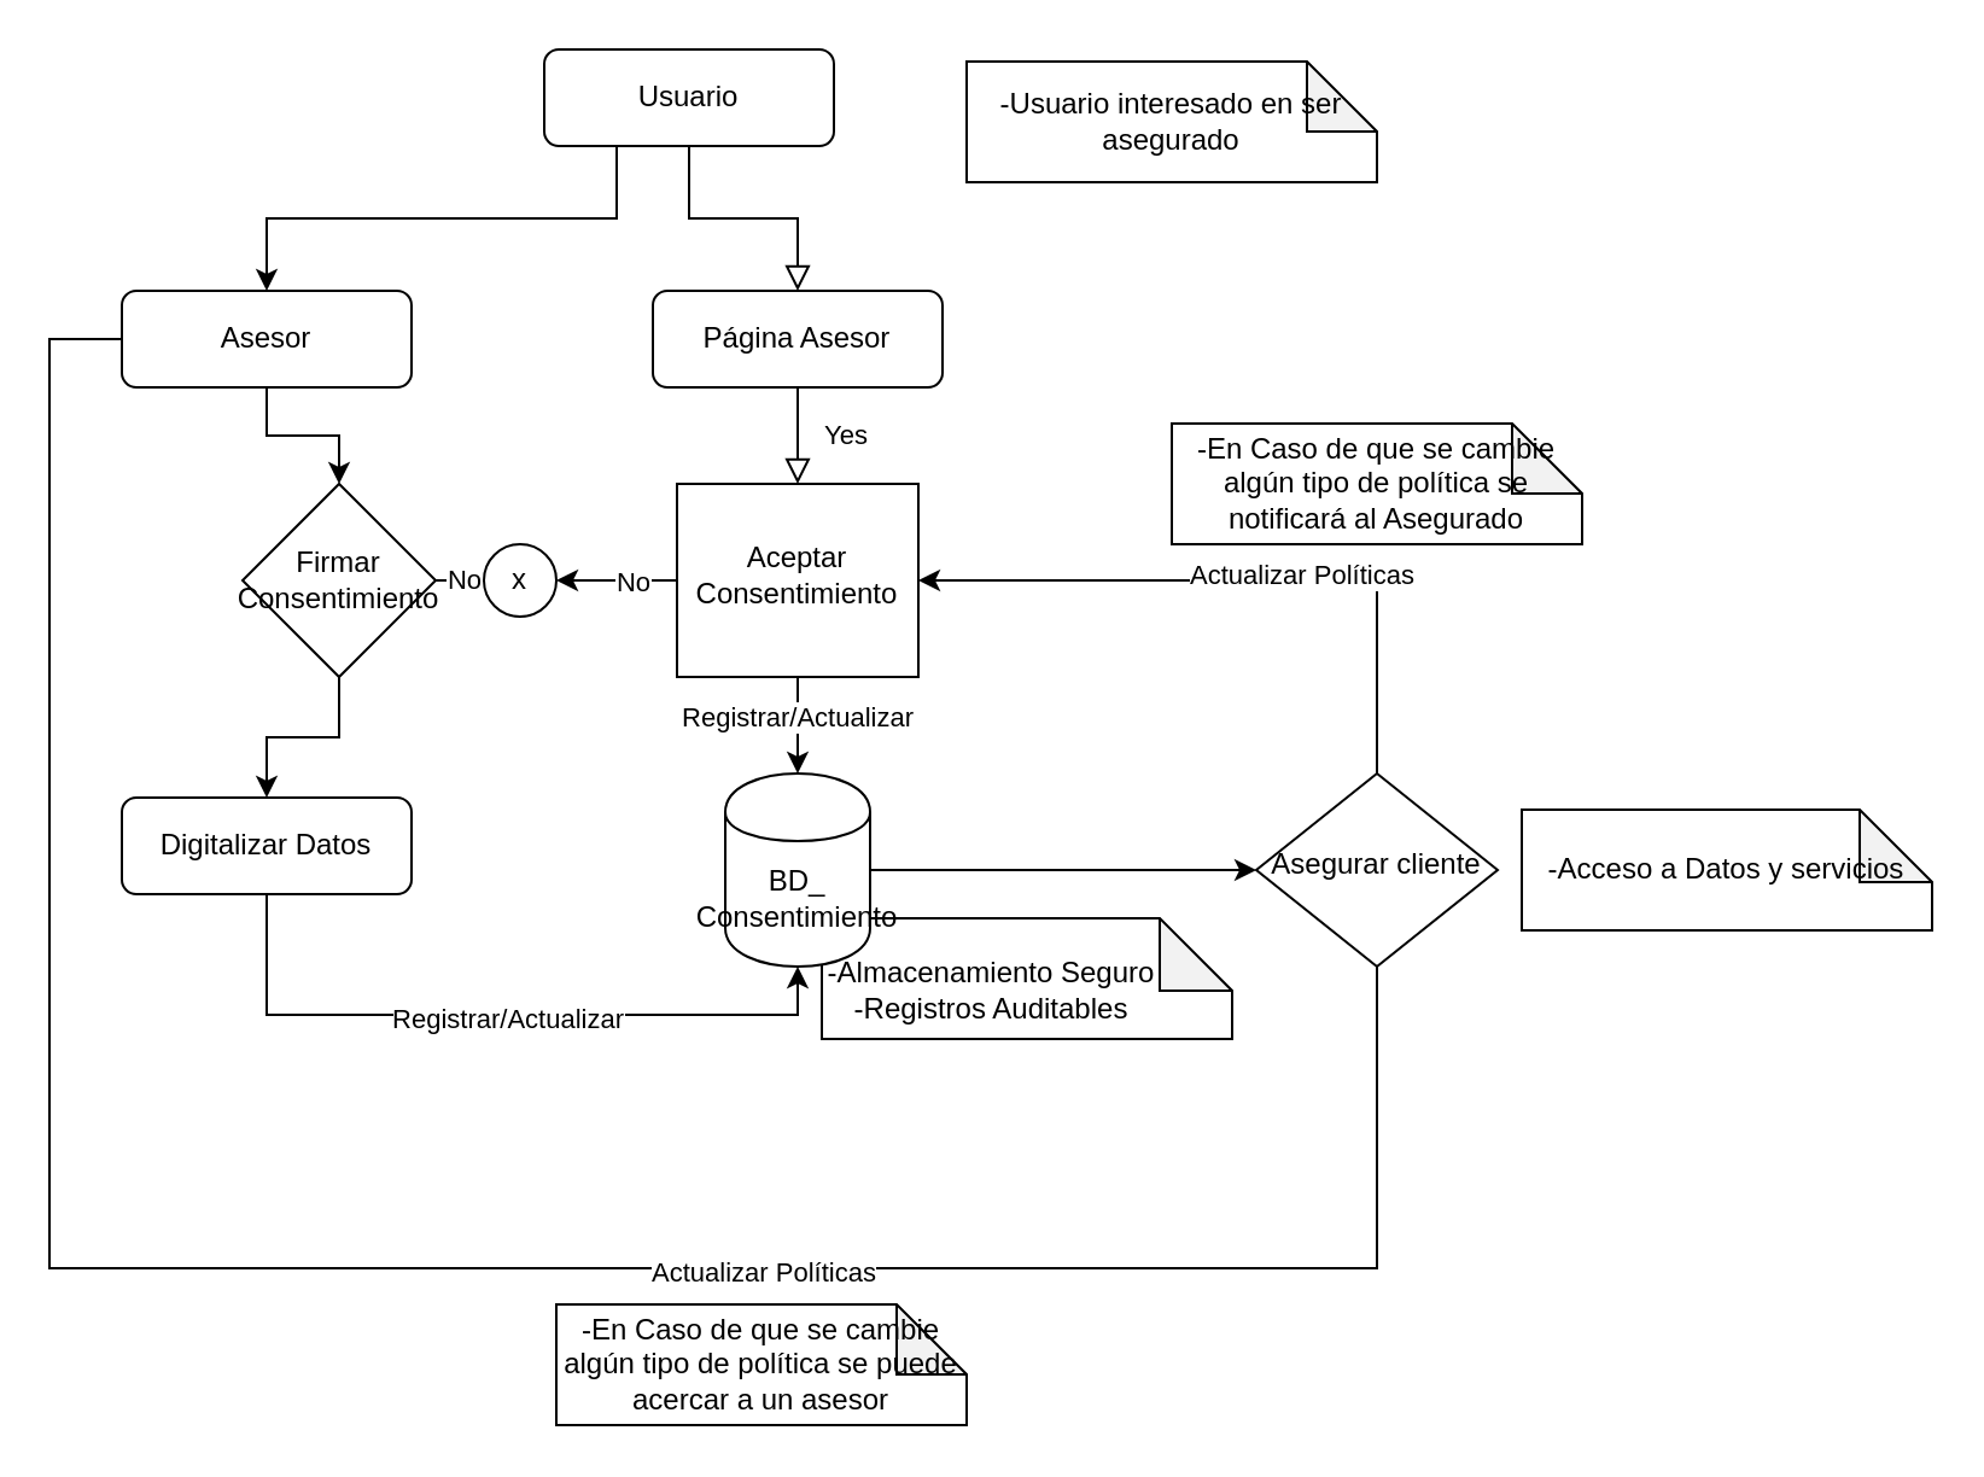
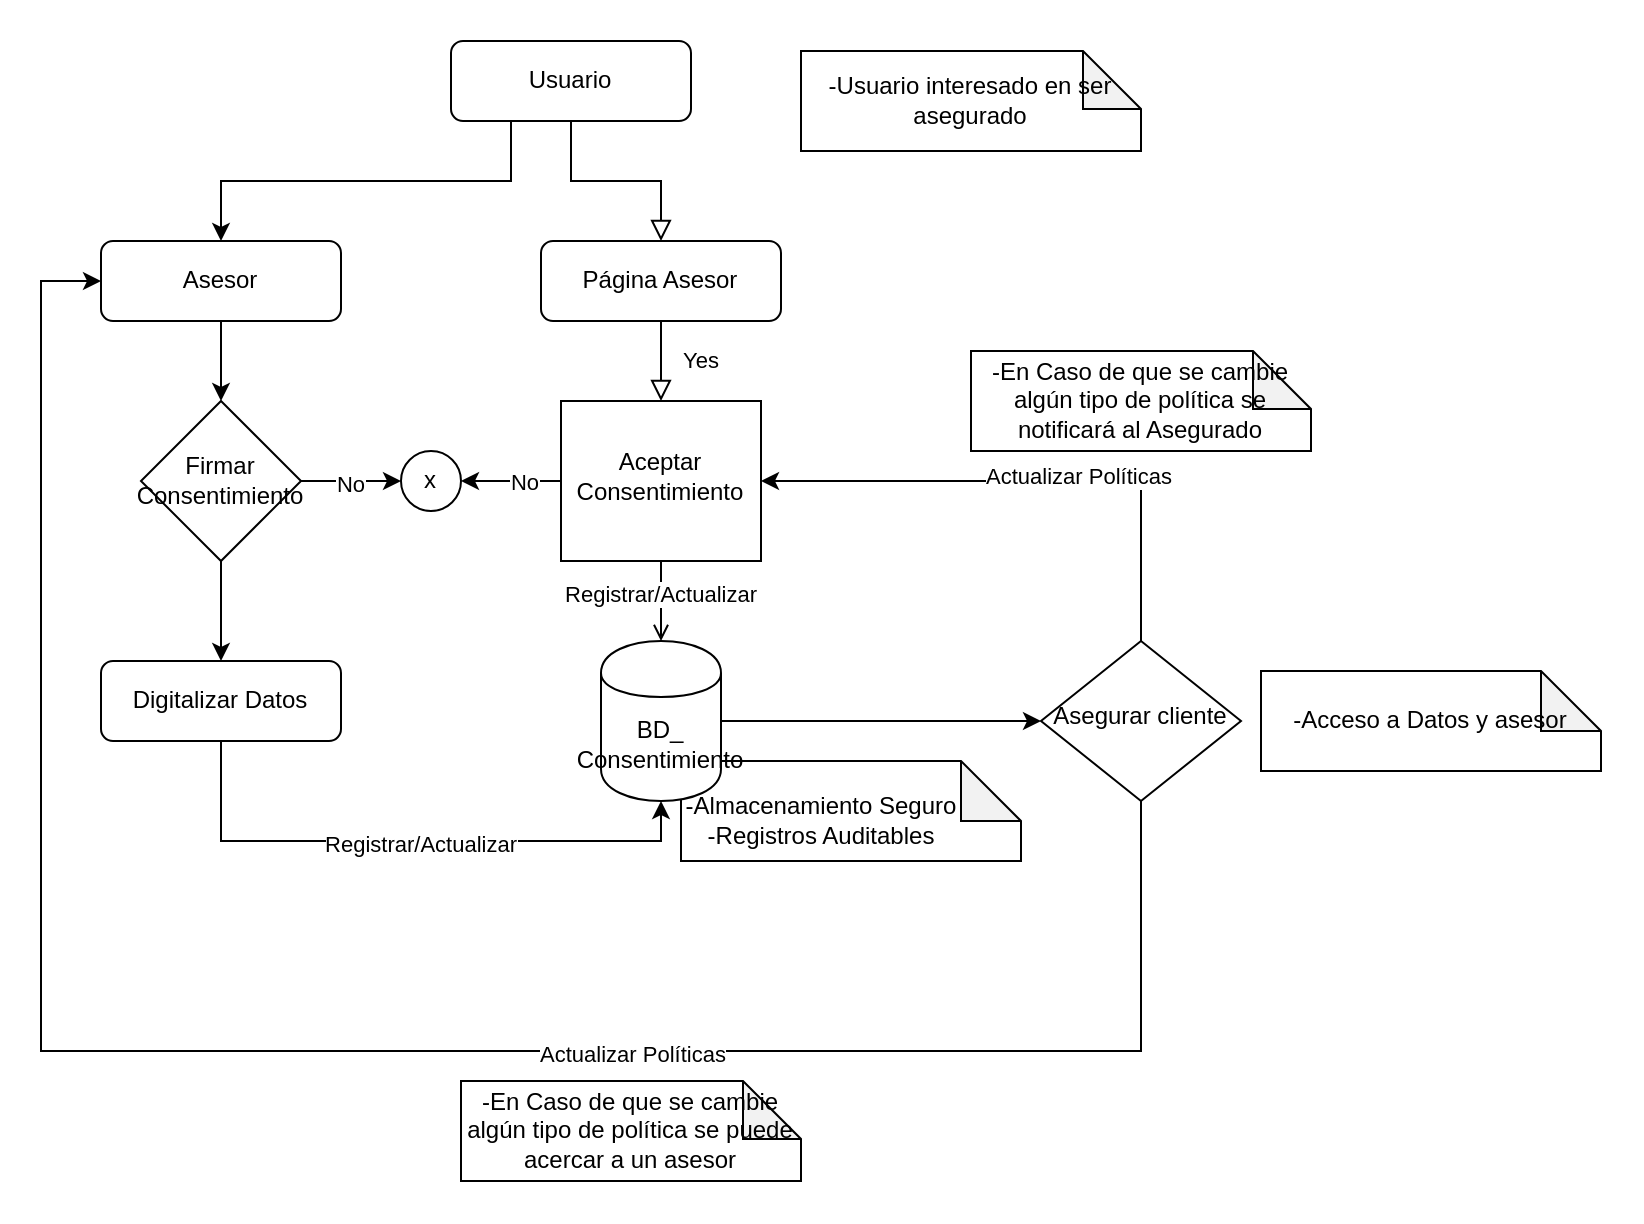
  <mxCell id="0" />
  <mxCell id="1" parent="0" />
  <mxCell id="2" value="" style="shape=note;whiteSpace=wrap;html=1;backgroundOutline=1;darkOpacity=0.05;" vertex="1" parent="1"><mxGeometry x="340" y="380" width="170" height="50" as="geometry" /></mxCell>
  <mxCell id="3" value="" style="rounded=0;html=1;jettySize=auto;orthogonalLoop=1;fontSize=11;endArrow=block;endFill=0;endSize=8;strokeWidth=1;shadow=0;labelBackgroundColor=none;edgeStyle=orthogonalEdgeStyle;entryX=0.5;entryY=0;entryDx=0;entryDy=0;" parent="1" source="5" target="14" edge="1"><mxGeometry relative="1" as="geometry"><mxPoint x="330" y="110" as="targetPoint" /></mxGeometry></mxCell>
  <mxCell id="4" style="edgeStyle=orthogonalEdgeStyle;rounded=0;orthogonalLoop=1;jettySize=auto;html=1;exitX=0.25;exitY=1;exitDx=0;exitDy=0;entryX=0.5;entryY=0;entryDx=0;entryDy=0;" parent="1" source="5" target="13" edge="1"><mxGeometry relative="1" as="geometry" /></mxCell>
  <mxCell id="5" value="Usuario" style="rounded=1;whiteSpace=wrap;html=1;fontSize=12;glass=0;strokeWidth=1;shadow=0;" parent="1" vertex="1"><mxGeometry x="225" y="20" width="120" height="40" as="geometry" /></mxCell>
  <mxCell id="6" value="Yes" style="rounded=0;html=1;jettySize=auto;orthogonalLoop=1;fontSize=11;endArrow=block;endFill=0;endSize=8;strokeWidth=1;shadow=0;labelBackgroundColor=none;edgeStyle=orthogonalEdgeStyle;exitX=0.5;exitY=1;exitDx=0;exitDy=0;" parent="1" source="14" target="11" edge="1"><mxGeometry y="20" relative="1" as="geometry"><mxPoint as="offset" /><mxPoint x="330" y="190" as="sourcePoint" /></mxGeometry></mxCell>
- <mxCell id="7" style="edgeStyle=orthogonalEdgeStyle;rounded=0;orthogonalLoop=1;jettySize=auto;html=1;entryX=0.5;entryY=0;entryDx=0;entryDy=0;" parent="1" source="11" target="24" edge="1"><mxGeometry relative="1" as="geometry" /></mxCell>
+ <mxCell id="7" style="edgeStyle=orthogonalEdgeStyle;rounded=0;orthogonalLoop=1;jettySize=auto;html=1;entryX=0.5;entryY=0;entryDx=0;entryDy=0;endArrow=open;" parent="1" source="11" target="24" edge="1"><mxGeometry relative="1" as="geometry" /></mxCell>
  <mxCell id="8" value="Registrar/Actualizar" style="edgeLabel;html=1;align=center;verticalAlign=middle;resizable=0;points=[];" parent="7" vertex="1" connectable="0"><mxGeometry x="-0.22" y="-1" relative="1" as="geometry"><mxPoint as="offset" /></mxGeometry></mxCell>
  <mxCell id="9" style="edgeStyle=orthogonalEdgeStyle;rounded=0;orthogonalLoop=1;jettySize=auto;html=1;entryX=1;entryY=0.5;entryDx=0;entryDy=0;" parent="1" source="11" target="15" edge="1"><mxGeometry relative="1" as="geometry" /></mxCell>
  <mxCell id="10" value="No" style="edgeLabel;html=1;align=center;verticalAlign=middle;resizable=0;points=[];" parent="9" vertex="1" connectable="0"><mxGeometry x="-0.259" relative="1" as="geometry"><mxPoint as="offset" /></mxGeometry></mxCell>
  <mxCell id="11" value="Aceptar Consentimiento" style="whiteSpace=wrap;html=1;shadow=0;fontFamily=Helvetica;fontSize=12;align=center;strokeWidth=1;spacing=6;spacingTop=-4;rounded=0;" parent="1" vertex="1"><mxGeometry x="280" y="200" width="100" height="80" as="geometry" /></mxCell>
  <mxCell id="12" style="edgeStyle=orthogonalEdgeStyle;rounded=0;orthogonalLoop=1;jettySize=auto;html=1;exitX=0.5;exitY=1;exitDx=0;exitDy=0;entryX=0.5;entryY=0;entryDx=0;entryDy=0;" parent="1" source="13" target="19" edge="1"><mxGeometry relative="1" as="geometry"><mxPoint y="210" as="targetPoint" x="110" /></mxGeometry></mxCell>
  <mxCell id="13" value="Asesor" style="rounded=1;whiteSpace=wrap;html=1;fontSize=12;glass=0;strokeWidth=1;shadow=0;" parent="1" vertex="1"><mxGeometry x="50" y="120" width="120" height="40" as="geometry" /></mxCell>
  <mxCell id="14" value="Página Asesor" style="rounded=1;whiteSpace=wrap;html=1;fontSize=12;glass=0;strokeWidth=1;shadow=0;" parent="1" vertex="1"><mxGeometry x="270" y="120" width="120" height="40" as="geometry" /></mxCell>
  <mxCell id="15" value="x" style="ellipse;whiteSpace=wrap;html=1;aspect=fixed;" parent="1" vertex="1"><mxGeometry x="200" y="225" width="30" height="30" as="geometry" /></mxCell>
  <mxCell id="16" style="edgeStyle=orthogonalEdgeStyle;rounded=0;orthogonalLoop=1;jettySize=auto;html=1;entryX=0.5;entryY=0;entryDx=0;entryDy=0;" parent="1" source="19" target="22" edge="1"><mxGeometry relative="1" as="geometry" /></mxCell>
  <mxCell id="17" style="edgeStyle=orthogonalEdgeStyle;rounded=0;orthogonalLoop=1;jettySize=auto;html=1;entryX=0;entryY=0.5;entryDx=0;entryDy=0;" parent="1" source="19" target="15" edge="1"><mxGeometry relative="1" as="geometry" /></mxCell>
  <mxCell id="18" value="No" style="edgeLabel;html=1;align=center;verticalAlign=middle;resizable=0;points=[];" parent="17" vertex="1" connectable="0"><mxGeometry x="-0.025" y="-1" relative="1" as="geometry"><mxPoint as="offset" /></mxGeometry></mxCell>
- <mxCell id="19" value="Firmar Consentimiento" style="rhombus;whiteSpace=wrap;html=1;" parent="1" vertex="1"><mxGeometry x="100" y="200" width="80" height="80" as="geometry" /></mxCell>
+ <mxCell id="19" value="Firmar Consentimiento" style="rhombus;whiteSpace=wrap;html=1;" parent="1" vertex="1"><mxGeometry x="70" y="200" width="80" height="80" as="geometry" /></mxCell>
  <mxCell id="20" style="edgeStyle=orthogonalEdgeStyle;rounded=0;orthogonalLoop=1;jettySize=auto;html=1;exitX=0.5;exitY=1;exitDx=0;exitDy=0;entryX=0.5;entryY=1;entryDx=0;entryDy=0;" parent="1" source="22" target="24" edge="1"><mxGeometry relative="1" as="geometry" /></mxCell>
  <mxCell id="21" value="Registrar/Actualizar" style="edgeLabel;html=1;align=center;verticalAlign=middle;resizable=0;points=[];" parent="20" vertex="1" connectable="0"><mxGeometry x="0.03" y="-1" relative="1" as="geometry"><mxPoint as="offset" /></mxGeometry></mxCell>
  <mxCell id="22" value="Digitalizar Datos" style="rounded=1;whiteSpace=wrap;html=1;fontSize=12;glass=0;strokeWidth=1;shadow=0;" parent="1" vertex="1"><mxGeometry x="50" y="330" width="120" height="40" as="geometry" /></mxCell>
  <mxCell id="23" style="edgeStyle=orthogonalEdgeStyle;rounded=0;orthogonalLoop=1;jettySize=auto;html=1;entryX=0;entryY=0.5;entryDx=0;entryDy=0;" parent="1" source="24" target="29" edge="1"><mxGeometry relative="1" as="geometry"><mxPoint x="430" y="360" as="targetPoint" /></mxGeometry></mxCell>
  <mxCell id="24" value="BD_&lt;br&gt;Consentimiento" style="shape=cylinder;whiteSpace=wrap;html=1;boundedLbl=1;backgroundOutline=1;" parent="1" vertex="1"><mxGeometry x="300" y="320" width="60" height="80" as="geometry" /></mxCell>
- <mxCell id="25" style="edgeStyle=orthogonalEdgeStyle;rounded=0;orthogonalLoop=1;jettySize=auto;html=1;entryX=0;entryY=0.5;entryDx=0;entryDy=0;exitX=0.5;exitY=1;exitDx=0;exitDy=0;endArrow=none;" parent="1" source="29" target="13" edge="1"><mxGeometry relative="1" as="geometry"><Array as="points"><mxPoint x="570" y="525" /><mxPoint x="20" y="525" /><mxPoint x="20" y="140" /></Array><mxPoint x="570" y="475" as="sourcePoint" /><mxPoint x="50" y="215" as="targetPoint" /></mxGeometry></mxCell>
+ <mxCell id="25" style="edgeStyle=orthogonalEdgeStyle;rounded=0;orthogonalLoop=1;jettySize=auto;html=1;entryX=0;entryY=0.5;entryDx=0;entryDy=0;exitX=0.5;exitY=1;exitDx=0;exitDy=0;" parent="1" source="29" target="13" edge="1"><mxGeometry relative="1" as="geometry"><Array as="points"><mxPoint x="570" y="525" /><mxPoint x="20" y="525" /><mxPoint x="20" y="140" /></Array><mxPoint x="570" y="475" as="sourcePoint" /><mxPoint x="50" y="215" as="targetPoint" /></mxGeometry></mxCell>
  <mxCell id="26" value="Actualizar Políticas" style="edgeLabel;html=1;align=center;verticalAlign=middle;resizable=0;points=[];" parent="25" vertex="1" connectable="0"><mxGeometry x="-0.303" y="1" relative="1" as="geometry"><mxPoint as="offset" /></mxGeometry></mxCell>
  <mxCell id="27" style="edgeStyle=orthogonalEdgeStyle;rounded=0;orthogonalLoop=1;jettySize=auto;html=1;entryX=1;entryY=0.5;entryDx=0;entryDy=0;exitX=0.5;exitY=0;exitDx=0;exitDy=0;" parent="1" source="29" target="11" edge="1"><mxGeometry relative="1" as="geometry"><Array as="points"><mxPoint x="570" y="240" /></Array></mxGeometry></mxCell>
  <mxCell id="28" value="Actualizar Políticas" style="edgeLabel;html=1;align=center;verticalAlign=middle;resizable=0;points=[];" parent="27" vertex="1" connectable="0"><mxGeometry x="-0.169" y="-3" relative="1" as="geometry"><mxPoint as="offset" /></mxGeometry></mxCell>
  <mxCell id="29" value="Asegurar cliente" style="rhombus;whiteSpace=wrap;html=1;shadow=0;fontFamily=Helvetica;fontSize=12;align=center;strokeWidth=1;spacing=6;spacingTop=-4;" parent="1" vertex="1"><mxGeometry x="520" y="320" width="100" height="80" as="geometry" /></mxCell>
  <mxCell id="30" value="-Almacenamiento Seguro&lt;div&gt;-Registros Auditables&lt;/div&gt;" style="text;html=1;align=center;verticalAlign=middle;resizable=0;points=[];autosize=1;strokeColor=none;fillColor=none;" vertex="1" parent="1"><mxGeometry x="330" y="390" width="160" height="40" as="geometry" /></mxCell>
- <mxCell id="31" value="-Acceso a Datos y servicios" style="shape=note;whiteSpace=wrap;html=1;backgroundOutline=1;darkOpacity=0.05;" vertex="1" parent="1"><mxGeometry x="630" y="335" width="170" height="50" as="geometry" /></mxCell>
+ <mxCell id="31" value="-Acceso a Datos y asesor" style="shape=note;whiteSpace=wrap;html=1;backgroundOutline=1;darkOpacity=0.05;" vertex="1" parent="1"><mxGeometry x="630" y="335" width="170" height="50" as="geometry" /></mxCell>
  <mxCell id="32" value="-En Caso de que se cambie algún tipo de política se notificará al Asegurado" style="shape=note;whiteSpace=wrap;html=1;backgroundOutline=1;darkOpacity=0.05;size=29;" vertex="1" parent="1"><mxGeometry x="485" y="175" width="170" height="50" as="geometry" /></mxCell>
  <mxCell id="33" value="-En Caso de que se cambie algún tipo de política se puede acercar a un asesor" style="shape=note;whiteSpace=wrap;html=1;backgroundOutline=1;darkOpacity=0.05;size=29;" vertex="1" parent="1"><mxGeometry x="230" y="540" width="170" height="50" as="geometry" /></mxCell>
  <mxCell id="34" value="-Usuario interesado en ser asegurado" style="shape=note;whiteSpace=wrap;html=1;backgroundOutline=1;darkOpacity=0.05;size=29;" vertex="1" parent="1"><mxGeometry x="400" y="25" width="170" height="50" as="geometry" /></mxCell>
